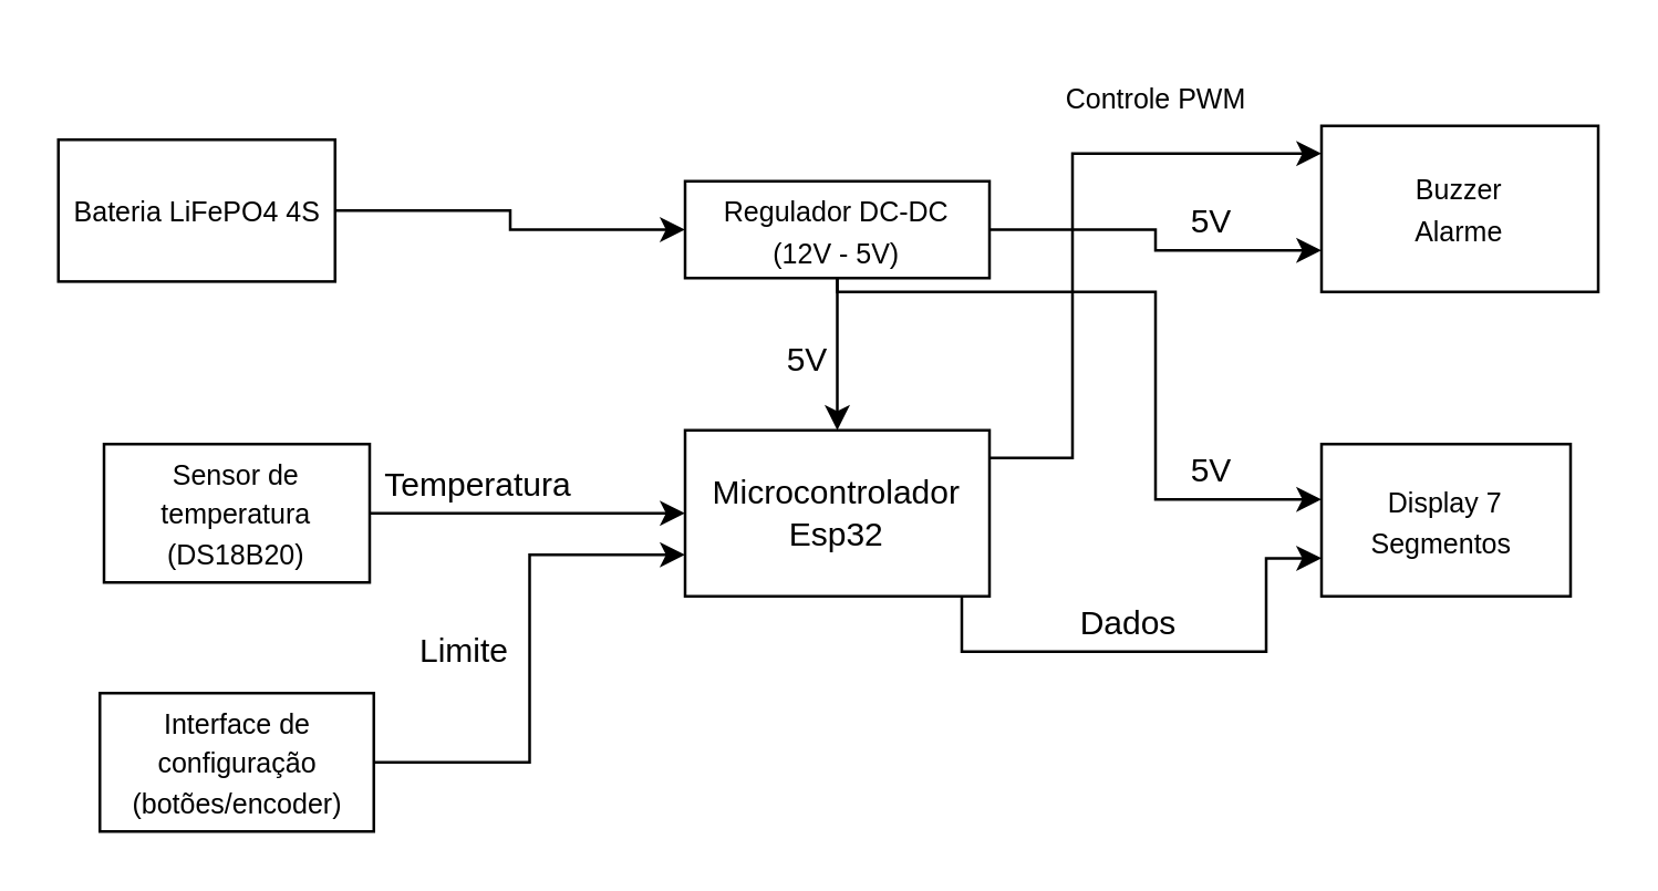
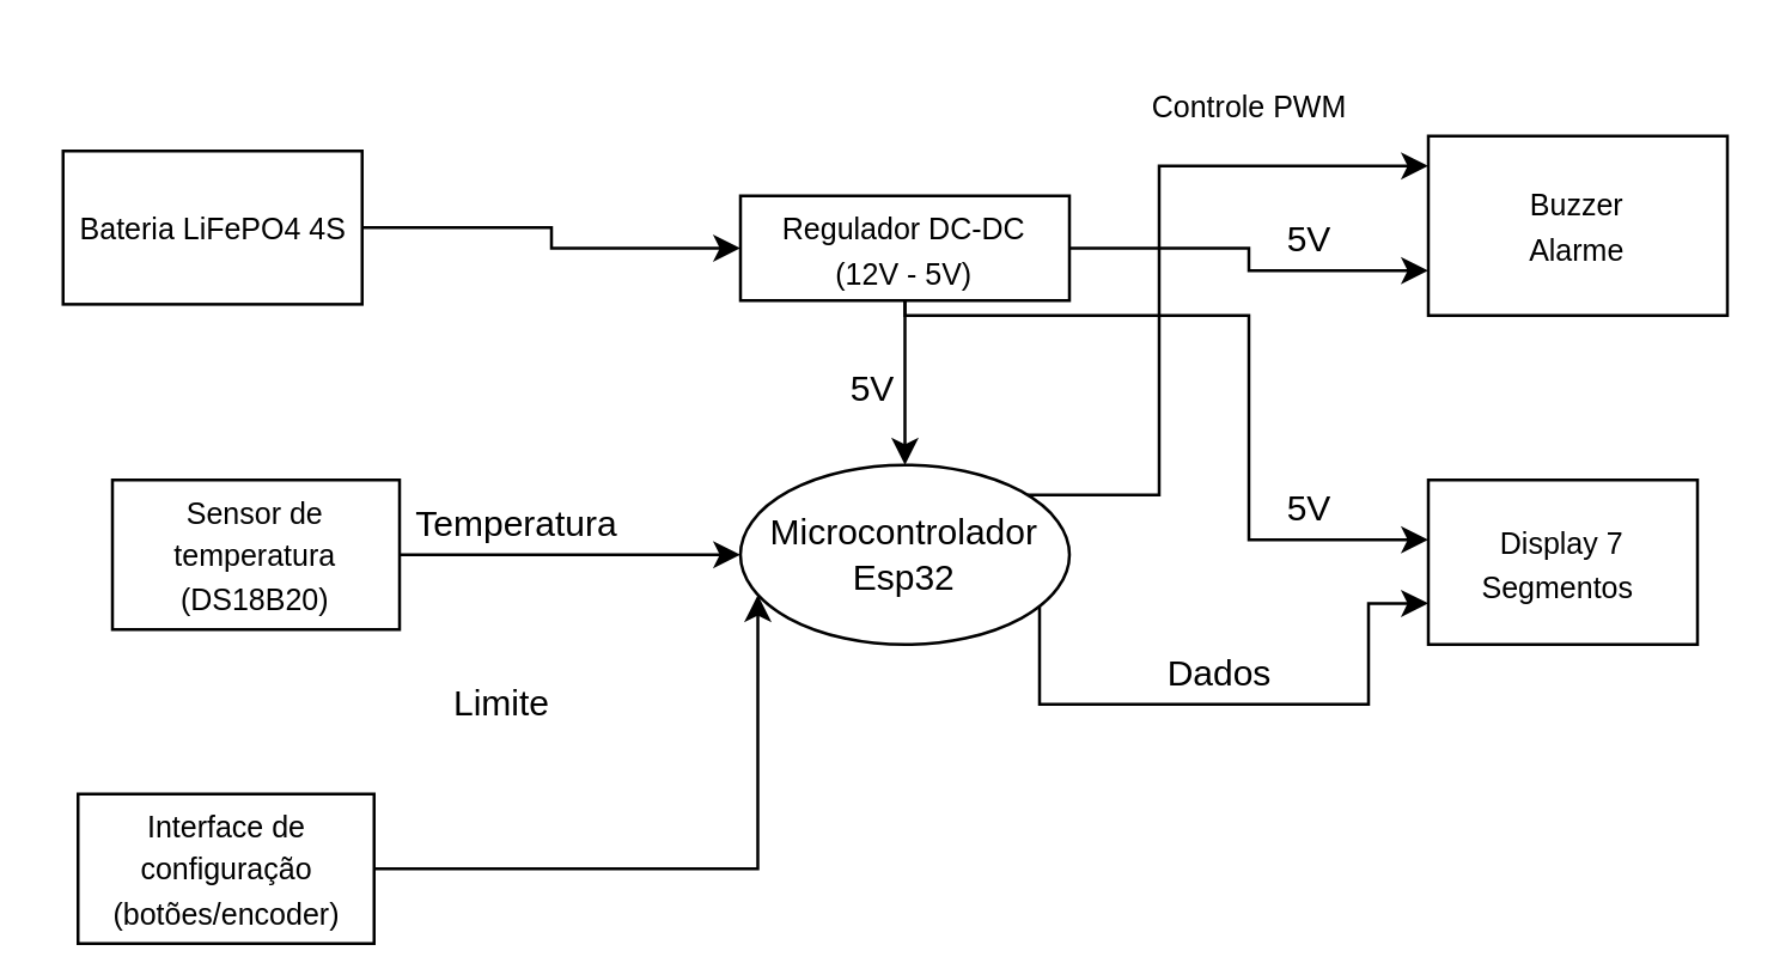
  <mxCell id="0" />
  <mxCell id="1" parent="0" />
  <mxCell id="2" style="edgeStyle=orthogonalEdgeStyle;rounded=0;orthogonalLoop=1;jettySize=auto;html=1;exitX=1;exitY=0.5;exitDx=0;exitDy=0;" edge="1" parent="1" source="3" target="7"><mxGeometry relative="1" as="geometry"><mxPoint x="137" y="125" as="targetPoint" /></mxGeometry></mxCell>
  <mxCell id="3" value="&lt;font style=&quot;font-size: 10px;&quot;&gt;Bateria LiFePO4 4S&lt;/font&gt;" style="rounded=0;whiteSpace=wrap;html=1;" vertex="1" parent="1"><mxGeometry x="20.5" y="50" width="100" height="51.25" as="geometry" /></mxCell>
  <mxCell id="4" style="edgeStyle=orthogonalEdgeStyle;rounded=0;orthogonalLoop=1;jettySize=auto;html=1;entryX=0.5;entryY=0;entryDx=0;entryDy=0;" edge="1" parent="1" source="7" target="13"><mxGeometry relative="1" as="geometry" /></mxCell>
  <mxCell id="5" style="edgeStyle=orthogonalEdgeStyle;rounded=0;orthogonalLoop=1;jettySize=auto;html=1;entryX=0;entryY=0.75;entryDx=0;entryDy=0;" edge="1" parent="1" source="7" target="15"><mxGeometry relative="1" as="geometry" /></mxCell>
  <mxCell id="6" style="edgeStyle=orthogonalEdgeStyle;rounded=0;orthogonalLoop=1;jettySize=auto;html=1;" edge="1" parent="1" source="7" target="16"><mxGeometry relative="1" as="geometry"><Array as="points"><mxPoint x="417" y="105" /><mxPoint x="417" y="180" /></Array></mxGeometry></mxCell>
  <mxCell id="7" value="&lt;font style=&quot;font-size: 10px;&quot;&gt;Regulador DC-DC&lt;/font&gt;&lt;div&gt;&lt;font style=&quot;font-size: 10px;&quot;&gt;(12V - 5V)&lt;/font&gt;&lt;/div&gt;" style="rounded=0;whiteSpace=wrap;html=1;" vertex="1" parent="1"><mxGeometry x="247" y="65" width="110" height="35" as="geometry" /></mxCell>
  <mxCell id="8" value="&lt;font style=&quot;font-size: 10px;&quot;&gt;Sensor de temperatura (DS18B20)&lt;/font&gt;" style="rounded=0;whiteSpace=wrap;html=1;" vertex="1" parent="1"><mxGeometry x="37" y="160" width="96" height="50" as="geometry" /></mxCell>
  <mxCell id="9" style="edgeStyle=orthogonalEdgeStyle;rounded=0;orthogonalLoop=1;jettySize=auto;html=1;entryX=0;entryY=0.75;entryDx=0;entryDy=0;" edge="1" parent="1" source="10" target="13"><mxGeometry relative="1" as="geometry" /></mxCell>
- <mxCell id="10" value="&lt;font style=&quot;font-size: 10px; background-color: light-dark(#ffffff, var(--ge-dark-color, #121212));&quot;&gt;Interface de configuração (botões/encoder)&lt;/font&gt;" style="rounded=0;whiteSpace=wrap;html=1;" vertex="1" parent="1"><mxGeometry x="35.5" y="250" width="99" height="50" as="geometry" /></mxCell>
+ <mxCell id="10" value="&lt;font style=&quot;font-size: 10px; background-color: light-dark(#ffffff, var(--ge-dark-color, #121212));&quot;&gt;Interface de configuração (botões/encoder)&lt;/font&gt;" style="rounded=0;whiteSpace=wrap;html=1;" vertex="1" parent="1"><mxGeometry x="25.5" y="265" width="99" height="50" as="geometry" /></mxCell>
  <mxCell id="11" style="edgeStyle=orthogonalEdgeStyle;rounded=0;orthogonalLoop=1;jettySize=auto;html=1;entryX=0;entryY=0.75;entryDx=0;entryDy=0;" edge="1" parent="1" source="13" target="16"><mxGeometry relative="1" as="geometry"><Array as="points"><mxPoint x="347" y="235" /><mxPoint x="457" y="235" /><mxPoint x="457" y="201" /></Array></mxGeometry></mxCell>
  <mxCell id="12" style="edgeStyle=orthogonalEdgeStyle;rounded=0;orthogonalLoop=1;jettySize=auto;html=1;" edge="1" parent="1" source="13" target="15"><mxGeometry relative="1" as="geometry"><Array as="points"><mxPoint x="387" y="165" /><mxPoint x="387" y="55" /></Array></mxGeometry></mxCell>
- <mxCell id="13" value="Microcontrolador&lt;div&gt;Esp32&lt;/div&gt;" style="rounded=0;whiteSpace=wrap;html=1;" vertex="1" parent="1"><mxGeometry x="247" y="155" width="110" height="60" as="geometry" /></mxCell>
+ <mxCell id="13" value="Microcontrolador&lt;div&gt;Esp32&lt;/div&gt;" style="ellipse;whiteSpace=wrap;html=1;" vertex="1" parent="1"><mxGeometry x="247" y="155" width="110" height="60" as="geometry" /></mxCell>
  <mxCell id="14" style="edgeStyle=orthogonalEdgeStyle;rounded=0;orthogonalLoop=1;jettySize=auto;html=1;entryX=0;entryY=0.5;entryDx=0;entryDy=0;" edge="1" parent="1" source="8" target="13"><mxGeometry relative="1" as="geometry" /></mxCell>
  <mxCell id="15" value="&lt;font style=&quot;font-size: 10px;&quot;&gt;Buzzer&lt;/font&gt;&lt;div&gt;&lt;font style=&quot;font-size: 10px;&quot;&gt;Alarme&lt;/font&gt;&lt;/div&gt;" style="rounded=0;whiteSpace=wrap;html=1;" vertex="1" parent="1"><mxGeometry x="477" y="45" width="100" height="60" as="geometry" /></mxCell>
  <mxCell id="16" value="&lt;font style=&quot;font-size: 10px;&quot;&gt;Display 7&lt;/font&gt;&lt;div&gt;&lt;font style=&quot;font-size: 10px;&quot;&gt;&amp;nbsp;Segmentos&amp;nbsp;&lt;span style=&quot;background-color: transparent; color: light-dark(rgb(0, 0, 0), rgb(255, 255, 255));&quot;&gt;&amp;nbsp;&lt;/span&gt;&lt;/font&gt;&lt;/div&gt;" style="rounded=0;whiteSpace=wrap;html=1;" vertex="1" parent="1"><mxGeometry x="477" y="160" width="90" height="55" as="geometry" /></mxCell>
  <mxCell id="17" value="5V" style="text;html=1;align=center;verticalAlign=middle;resizable=0;points=[];autosize=1;strokeColor=none;fillColor=none;" vertex="1" parent="1"><mxGeometry x="417" y="155" width="40" height="30" as="geometry" /></mxCell>
  <mxCell id="18" value="Temperatura" style="text;html=1;align=center;verticalAlign=middle;resizable=0;points=[];autosize=1;strokeColor=none;fillColor=none;" vertex="1" parent="1"><mxGeometry x="127" y="160" width="90" height="30" as="geometry" /></mxCell>
  <mxCell id="19" value="Limite" style="text;html=1;align=center;verticalAlign=middle;resizable=0;points=[];autosize=1;strokeColor=none;fillColor=none;" vertex="1" parent="1"><mxGeometry x="137" y="220" width="60" height="30" as="geometry" /></mxCell>
  <mxCell id="20" value="5V" style="text;html=1;align=center;verticalAlign=middle;resizable=0;points=[];autosize=1;strokeColor=none;fillColor=none;" vertex="1" parent="1"><mxGeometry x="417" y="65" width="40" height="30" as="geometry" /></mxCell>
  <mxCell id="21" value="5V" style="text;html=1;align=center;verticalAlign=middle;resizable=0;points=[];autosize=1;strokeColor=none;fillColor=none;" vertex="1" parent="1"><mxGeometry x="271" y="115" width="40" height="30" as="geometry" /></mxCell>
  <mxCell id="22" value="&lt;font style=&quot;font-size: 10px;&quot;&gt;Controle PWM&lt;/font&gt;" style="text;html=1;align=center;verticalAlign=middle;resizable=0;points=[];autosize=1;strokeColor=none;fillColor=none;" vertex="1" parent="1"><mxGeometry x="372" y="20" width="90" height="30" as="geometry" /></mxCell>
  <mxCell id="23" value="Dados" style="text;html=1;align=center;verticalAlign=middle;resizable=0;points=[];autosize=1;strokeColor=none;fillColor=none;" vertex="1" parent="1"><mxGeometry x="377" y="210" width="60" height="30" as="geometry" /></mxCell>
